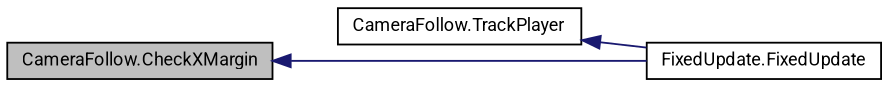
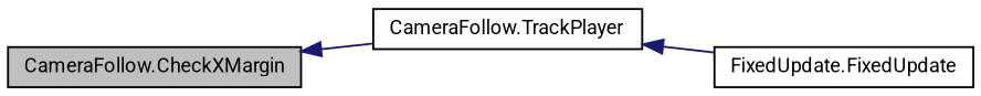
  digraph {
    fontname=Roboto
    rankdir=LR
    node [color=black fillcolor=white fontname=Roboto fontsize=10 shape=record style=filled]
    edge [color=midnightblue dir=back fontname=Roboto fontsize=10 labelfontname=Helvetica labelfontsize=10 style=solid]
    n1 [fillcolor=grey75 fontcolor=black height=0.2 label="CameraFollow.CheckXMargin" width=0.4]
    n2 [height=0.2 label="CameraFollow.TrackPlayer" width=0.4]
    n3 [height=0.2 label="FixedUpdate.FixedUpdate" width=0.4]
-   n1 -> n3
+   n1 -> n2
    n2 -> n3
  }
